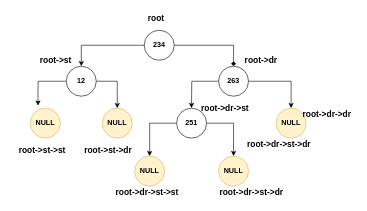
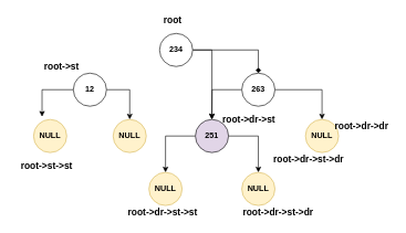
  <mxCell id="0" />
  <mxCell id="1" parent="0" />
  <mxCell id="2" style="edgeStyle=orthogonalEdgeStyle;rounded=0;orthogonalLoop=1;jettySize=auto;html=1;entryX=0.376;entryY=-0.004;entryDx=0;entryDy=0;entryPerimeter=0;" parent="1" source="4" edge="1"><mxGeometry relative="1" as="geometry"><mxPoint x="318.8" y="179.8" as="targetPoint" /></mxGeometry></mxCell>
  <mxCell id="3" style="edgeStyle=orthogonalEdgeStyle;rounded=0;orthogonalLoop=1;jettySize=auto;html=1;entryX=0.5;entryY=0;entryDx=0;entryDy=0;" parent="1" source="4" target="16" edge="1"><mxGeometry relative="1" as="geometry" /></mxCell>
  <mxCell id="4" value="&lt;b&gt;263&lt;/b&gt;" style="ellipse;whiteSpace=wrap;html=1;aspect=fixed;" parent="1" vertex="1"><mxGeometry x="364" y="110" width="50" height="50" as="geometry" /></mxCell>
  <mxCell id="5" style="edgeStyle=orthogonalEdgeStyle;rounded=0;orthogonalLoop=1;jettySize=auto;html=1;entryX=0.5;entryY=0;entryDx=0;entryDy=0;endArrow=diamond;" parent="1" source="7" target="4" edge="1"><mxGeometry relative="1" as="geometry" /></mxCell>
- <mxCell id="6" style="edgeStyle=orthogonalEdgeStyle;rounded=0;orthogonalLoop=1;jettySize=auto;html=1;entryX=0.5;entryY=0;entryDx=0;entryDy=0;" parent="1" source="7" target="10" edge="1"><mxGeometry relative="1" as="geometry" /></mxCell>
+ <mxCell id="6" style="edgeStyle=orthogonalEdgeStyle;rounded=0;orthogonalLoop=1;jettySize=auto;html=1;" parent="1" source="7" target="13" edge="1"><mxGeometry relative="1" as="geometry" /></mxCell>
  <mxCell id="7" value="&lt;b&gt;234&lt;/b&gt;" style="ellipse;whiteSpace=wrap;html=1;aspect=fixed;" parent="1" vertex="1"><mxGeometry x="240" y="50" width="50" height="50" as="geometry" /></mxCell>
  <mxCell id="8" style="edgeStyle=orthogonalEdgeStyle;rounded=0;orthogonalLoop=1;jettySize=auto;html=1;entryX=0.256;entryY=-0.084;entryDx=0;entryDy=0;entryPerimeter=0;" parent="1" source="10" target="14" edge="1"><mxGeometry relative="1" as="geometry" /></mxCell>
  <mxCell id="9" style="edgeStyle=orthogonalEdgeStyle;rounded=0;orthogonalLoop=1;jettySize=auto;html=1;entryX=0.5;entryY=0;entryDx=0;entryDy=0;" parent="1" source="10" target="15" edge="1"><mxGeometry relative="1" as="geometry" /></mxCell>
  <mxCell id="10" value="&lt;b&gt;12&lt;/b&gt;" style="ellipse;whiteSpace=wrap;html=1;aspect=fixed;" parent="1" vertex="1"><mxGeometry x="110" y="110" width="50" height="50" as="geometry" /></mxCell>
  <mxCell id="11" style="edgeStyle=orthogonalEdgeStyle;rounded=0;orthogonalLoop=1;jettySize=auto;html=1;entryX=0.5;entryY=0;entryDx=0;entryDy=0;" parent="1" source="13" target="17" edge="1"><mxGeometry relative="1" as="geometry" /></mxCell>
  <mxCell id="12" style="edgeStyle=orthogonalEdgeStyle;rounded=0;orthogonalLoop=1;jettySize=auto;html=1;entryX=0.5;entryY=0;entryDx=0;entryDy=0;" parent="1" source="13" target="18" edge="1"><mxGeometry relative="1" as="geometry" /></mxCell>
- <mxCell id="13" value="&lt;b&gt;251&lt;/b&gt;" style="ellipse;whiteSpace=wrap;html=1;aspect=fixed;" parent="1" vertex="1"><mxGeometry x="294" y="180" width="50" height="50" as="geometry" /></mxCell>
+ <mxCell id="13" value="&lt;b&gt;251&lt;/b&gt;" style="ellipse;whiteSpace=wrap;html=1;aspect=fixed;fillColor=#e1d5e7;" parent="1" vertex="1"><mxGeometry x="294" y="180" width="50" height="50" as="geometry" /></mxCell>
  <mxCell id="14" value="&lt;b&gt;NULL&lt;/b&gt;" style="ellipse;whiteSpace=wrap;html=1;aspect=fixed;fillColor=#fff2cc;strokeColor=#d6b656;" parent="1" vertex="1"><mxGeometry x="50" y="180" width="50" height="50" as="geometry" /></mxCell>
  <mxCell id="15" value="&lt;b&gt;NULL&lt;/b&gt;" style="ellipse;whiteSpace=wrap;html=1;aspect=fixed;fillColor=#fff2cc;strokeColor=#d6b656;" parent="1" vertex="1"><mxGeometry x="170" y="180" width="50" height="50" as="geometry" /></mxCell>
  <mxCell id="16" value="&lt;b&gt;NULL&lt;/b&gt;" style="ellipse;whiteSpace=wrap;html=1;aspect=fixed;fillColor=#fff2cc;strokeColor=#d6b656;" parent="1" vertex="1"><mxGeometry x="460" y="180" width="50" height="50" as="geometry" /></mxCell>
  <mxCell id="17" value="&lt;b&gt;NULL&lt;/b&gt;" style="ellipse;whiteSpace=wrap;html=1;aspect=fixed;fillColor=#fff2cc;strokeColor=#d6b656;" parent="1" vertex="1"><mxGeometry x="224" y="260" width="50" height="50" as="geometry" /></mxCell>
  <mxCell id="18" value="&lt;b&gt;NULL&lt;/b&gt;" style="ellipse;whiteSpace=wrap;html=1;aspect=fixed;fillColor=#fff2cc;strokeColor=#d6b656;" parent="1" vertex="1"><mxGeometry x="364" y="260" width="50" height="50" as="geometry" /></mxCell>
  <mxCell id="19" value="&lt;b&gt;&lt;font style=&quot;font-size: 14px&quot;&gt;root&lt;/font&gt;&lt;/b&gt;" style="text;html=1;strokeColor=none;fillColor=none;align=center;verticalAlign=middle;whiteSpace=wrap;rounded=0;" parent="1" vertex="1"><mxGeometry x="240" y="20" width="40" height="20" as="geometry" /></mxCell>
  <mxCell id="20" value="&lt;b&gt;&lt;font style=&quot;font-size: 14px&quot;&gt;root-&amp;gt;st&lt;/font&gt;&lt;/b&gt;" style="text;html=1;strokeColor=none;fillColor=none;align=center;verticalAlign=middle;whiteSpace=wrap;rounded=0;" parent="1" vertex="1"><mxGeometry x="55" y="90" width="75" height="20" as="geometry" /></mxCell>
  <mxCell id="21" value="&lt;b&gt;&lt;font style=&quot;font-size: 14px&quot;&gt;root-&amp;gt;st-&amp;gt;st&lt;/font&gt;&lt;/b&gt;" style="text;html=1;strokeColor=none;fillColor=none;align=center;verticalAlign=middle;whiteSpace=wrap;rounded=0;" parent="1" vertex="1"><mxGeometry x="20" y="240" width="100" height="20" as="geometry" /></mxCell>
- <mxCell id="22" value="&lt;b&gt;&lt;font style=&quot;font-size: 14px&quot;&gt;root-&amp;gt;st-&amp;gt;dr&lt;/font&gt;&lt;/b&gt;" style="text;html=1;strokeColor=none;fillColor=none;align=center;verticalAlign=middle;whiteSpace=wrap;rounded=0;" parent="1" vertex="1"><mxGeometry x="130" y="240" width="100" height="20" as="geometry" /></mxCell>
- <mxCell id="23" value="&lt;b&gt;&lt;font style=&quot;font-size: 14px&quot;&gt;root-&amp;gt;dr&lt;/font&gt;&lt;/b&gt;" style="text;html=1;strokeColor=none;fillColor=none;align=center;verticalAlign=middle;whiteSpace=wrap;rounded=0;" parent="1" vertex="1"><mxGeometry x="400" y="90" width="70" height="20" as="geometry" /></mxCell>
  <mxCell id="24" value="&lt;b&gt;&lt;font style=&quot;font-size: 14px&quot;&gt;root-&amp;gt;dr-&amp;gt;dr&lt;/font&gt;&lt;/b&gt;" style="text;html=1;strokeColor=none;fillColor=none;align=center;verticalAlign=middle;whiteSpace=wrap;rounded=0;" parent="1" vertex="1"><mxGeometry x="500" y="180" width="90" height="20" as="geometry" /></mxCell>
  <mxCell id="25" value="&lt;b&gt;&lt;font style=&quot;font-size: 14px&quot;&gt;root-&amp;gt;dr-&amp;gt;st&lt;/font&gt;&lt;/b&gt;" style="text;html=1;strokeColor=none;fillColor=none;align=center;verticalAlign=middle;whiteSpace=wrap;rounded=0;" parent="1" vertex="1"><mxGeometry x="330" y="170" width="90" height="20" as="geometry" /></mxCell>
  <mxCell id="26" value="&lt;b&gt;&lt;font style=&quot;font-size: 14px&quot;&gt;root-&amp;gt;dr-&amp;gt;st-&amp;gt;dr&lt;/font&gt;&lt;/b&gt;" style="text;html=1;strokeColor=none;fillColor=none;align=center;verticalAlign=middle;whiteSpace=wrap;rounded=0;" parent="1" vertex="1"><mxGeometry x="405" y="230" width="120" height="20" as="geometry" /></mxCell>
  <mxCell id="27" value="&lt;b&gt;&lt;font style=&quot;font-size: 14px&quot;&gt;root-&amp;gt;dr-&amp;gt;st-&amp;gt;st&lt;/font&gt;&lt;/b&gt;" style="text;html=1;strokeColor=none;fillColor=none;align=center;verticalAlign=middle;whiteSpace=wrap;rounded=0;" parent="1" vertex="1"><mxGeometry x="170" y="310" width="150" height="20" as="geometry" /></mxCell>
  <mxCell id="28" value="&lt;b&gt;&lt;font style=&quot;font-size: 14px&quot;&gt;root-&amp;gt;dr-&amp;gt;st-&amp;gt;dr&lt;/font&gt;&lt;/b&gt;" style="text;html=1;strokeColor=none;fillColor=none;align=center;verticalAlign=middle;whiteSpace=wrap;rounded=0;" parent="1" vertex="1"><mxGeometry x="344" y="310" width="150" height="20" as="geometry" /></mxCell>
